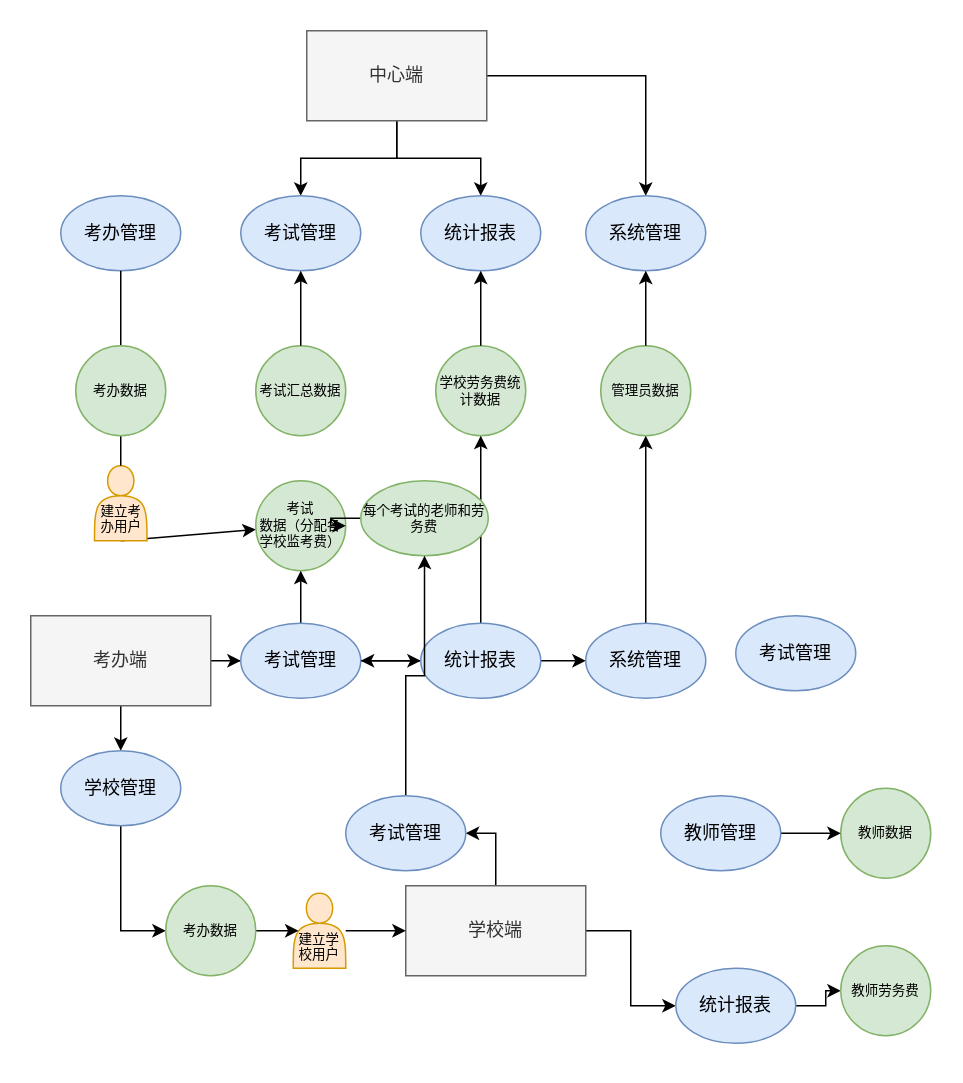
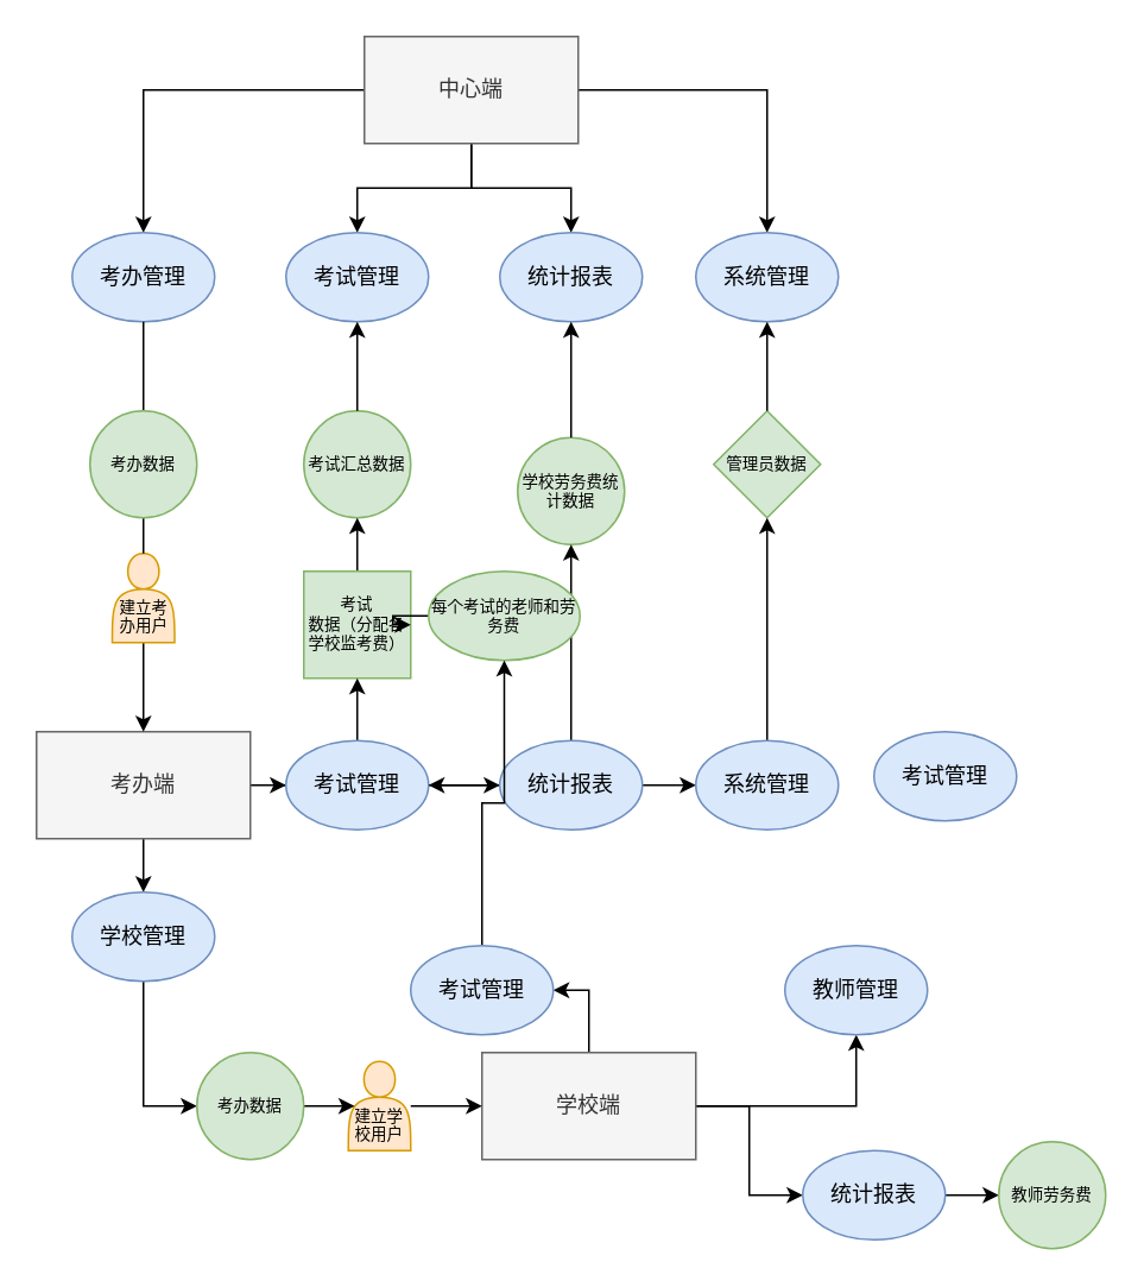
  <mxCell id="0" />
  <mxCell id="1" parent="0" />
+ <mxCell id="2" style="edgeStyle=orthogonalEdgeStyle;rounded=0;orthogonalLoop=1;jettySize=auto;html=1;entryX=0.5;entryY=0;entryDx=0;entryDy=0;fontSize=9;" edge="1" parent="1" source="6" target="14"><mxGeometry relative="1" as="geometry" /></mxCell>
  <mxCell id="3" style="edgeStyle=orthogonalEdgeStyle;rounded=0;orthogonalLoop=1;jettySize=auto;html=1;entryX=0.5;entryY=0;entryDx=0;entryDy=0;fontSize=9;" edge="1" parent="1" source="6" target="15"><mxGeometry relative="1" as="geometry" /></mxCell>
  <mxCell id="4" style="edgeStyle=orthogonalEdgeStyle;rounded=0;orthogonalLoop=1;jettySize=auto;html=1;entryX=0.5;entryY=0;entryDx=0;entryDy=0;fontSize=9;" edge="1" parent="1" source="6" target="16"><mxGeometry relative="1" as="geometry" /></mxCell>
  <mxCell id="5" style="edgeStyle=orthogonalEdgeStyle;rounded=0;orthogonalLoop=1;jettySize=auto;html=1;entryX=0.5;entryY=0;entryDx=0;entryDy=0;fontSize=9;" edge="1" parent="1" source="6" target="17"><mxGeometry relative="1" as="geometry" /></mxCell>
  <mxCell id="6" value="中心端" style="rounded=0;whiteSpace=wrap;html=1;fillColor=#f5f5f5;fontColor=#333333;strokeColor=#666666;" vertex="1" parent="1"><mxGeometry x="204" y="20" width="120" height="60" as="geometry" /></mxCell>
  <mxCell id="7" style="edgeStyle=orthogonalEdgeStyle;rounded=0;orthogonalLoop=1;jettySize=auto;html=1;fontSize=9;" edge="1" parent="1" source="9" target="30"><mxGeometry relative="1" as="geometry" /></mxCell>
  <mxCell id="8" style="edgeStyle=orthogonalEdgeStyle;rounded=0;orthogonalLoop=1;jettySize=auto;html=1;entryX=0;entryY=0.5;entryDx=0;entryDy=0;fontSize=9;" edge="1" parent="1" source="9" target="39"><mxGeometry relative="1" as="geometry" /></mxCell>
  <mxCell id="9" value="考办端" style="rounded=0;whiteSpace=wrap;html=1;fillColor=#f5f5f5;fontColor=#333333;strokeColor=#666666;" vertex="1" parent="1"><mxGeometry x="20" y="410" width="120" height="60" as="geometry" /></mxCell>
+ <mxCell id="10" style="edgeStyle=orthogonalEdgeStyle;rounded=0;orthogonalLoop=1;jettySize=auto;html=1;fontSize=9;" edge="1" parent="1" source="13" target="48"><mxGeometry relative="1" as="geometry" /></mxCell>
  <mxCell id="11" style="edgeStyle=orthogonalEdgeStyle;rounded=0;orthogonalLoop=1;jettySize=auto;html=1;entryX=1;entryY=0.5;entryDx=0;entryDy=0;fontSize=9;" edge="1" parent="1" source="13" target="53"><mxGeometry relative="1" as="geometry" /></mxCell>
  <mxCell id="12" style="edgeStyle=orthogonalEdgeStyle;rounded=0;orthogonalLoop=1;jettySize=auto;html=1;entryX=0;entryY=0.5;entryDx=0;entryDy=0;fontSize=9;" edge="1" parent="1" source="13" target="55"><mxGeometry relative="1" as="geometry" /></mxCell>
  <mxCell id="13" value="学校端" style="rounded=0;whiteSpace=wrap;html=1;fillColor=#f5f5f5;fontColor=#333333;strokeColor=#666666;" vertex="1" parent="1"><mxGeometry x="270" y="590" width="120" height="60" as="geometry" /></mxCell>
  <mxCell id="14" value="考办管理" style="ellipse;whiteSpace=wrap;html=1;fillColor=#dae8fc;strokeColor=#6c8ebf;" vertex="1" parent="1"><mxGeometry x="40" y="130" width="80" height="50" as="geometry" /></mxCell>
  <mxCell id="15" value="考试管理" style="ellipse;whiteSpace=wrap;html=1;fillColor=#dae8fc;strokeColor=#6c8ebf;" vertex="1" parent="1"><mxGeometry x="160" y="130" width="80" height="50" as="geometry" /></mxCell>
  <mxCell id="16" value="统计报表" style="ellipse;whiteSpace=wrap;html=1;fillColor=#dae8fc;strokeColor=#6c8ebf;" vertex="1" parent="1"><mxGeometry x="280" y="130" width="80" height="50" as="geometry" /></mxCell>
  <mxCell id="17" value="系统管理" style="ellipse;whiteSpace=wrap;html=1;fillColor=#dae8fc;strokeColor=#6c8ebf;" vertex="1" parent="1"><mxGeometry x="390" y="130" width="80" height="50" as="geometry" /></mxCell>
- <mxCell id="18" value="" style="endArrow=classic;html=1;rounded=0;exitX=0.5;exitY=1;exitDx=0;exitDy=0;startArrow=none;" edge="1" parent="1" source="26" target="36"><mxGeometry width="50" height="50" relative="1" as="geometry"><mxPoint x="80" y="250" as="sourcePoint" /><mxPoint x="270" y="200" as="targetPoint" /></mxGeometry></mxCell>
+ <mxCell id="18" value="" style="endArrow=classic;html=1;rounded=0;entryX=0.5;entryY=0;entryDx=0;entryDy=0;exitX=0.5;exitY=1;exitDx=0;exitDy=0;startArrow=none;" edge="1" parent="1" source="26" target="9"><mxGeometry width="50" height="50" relative="1" as="geometry"><mxPoint x="80" y="250" as="sourcePoint" /><mxPoint x="270" y="200" as="targetPoint" /></mxGeometry></mxCell>
  <mxCell id="19" value="" style="endArrow=none;html=1;rounded=0;entryX=0.5;entryY=0;entryDx=0;entryDy=0;exitX=0.5;exitY=1;exitDx=0;exitDy=0;" edge="1" parent="1" source="14"><mxGeometry width="50" height="50" relative="1" as="geometry"><mxPoint x="80" y="190" as="sourcePoint" /><mxPoint x="80" y="230" as="targetPoint" /></mxGeometry></mxCell>
  <mxCell id="20" value="考试汇总数据" style="ellipse;whiteSpace=wrap;html=1;aspect=fixed;fontSize=9;fillColor=#d5e8d4;strokeColor=#82b366;" vertex="1" parent="1"><mxGeometry x="170" y="230" width="60" height="60" as="geometry" /></mxCell>
- <mxCell id="21" value="学校劳务费统计数据" style="ellipse;whiteSpace=wrap;html=1;aspect=fixed;fontSize=9;fillColor=#d5e8d4;strokeColor=#82b366;" vertex="1" parent="1"><mxGeometry x="290" y="230" width="60" height="60" as="geometry" /></mxCell>
+ <mxCell id="21" value="学校劳务费统计数据" style="ellipse;whiteSpace=wrap;html=1;aspect=fixed;fontSize=9;fillColor=#d5e8d4;strokeColor=#82b366;" vertex="1" parent="1"><mxGeometry x="290" y="245" width="60" height="60" as="geometry" /></mxCell>
  <mxCell id="22" value="" style="endArrow=classic;html=1;rounded=0;fontSize=9;entryX=0.5;entryY=1;entryDx=0;entryDy=0;exitX=0.5;exitY=0;exitDx=0;exitDy=0;" edge="1" parent="1" source="20" target="15"><mxGeometry width="50" height="50" relative="1" as="geometry"><mxPoint x="220" y="230" as="sourcePoint" /><mxPoint x="270" y="180" as="targetPoint" /></mxGeometry></mxCell>
  <mxCell id="23" value="" style="endArrow=classic;html=1;rounded=0;fontSize=9;entryX=0.5;entryY=1;entryDx=0;entryDy=0;exitX=0.5;exitY=0;exitDx=0;exitDy=0;" edge="1" parent="1" source="21" target="16"><mxGeometry width="50" height="50" relative="1" as="geometry"><mxPoint x="320" y="220" as="sourcePoint" /><mxPoint x="350" y="180" as="targetPoint" /></mxGeometry></mxCell>
- <mxCell id="24" value="管理员数据" style="ellipse;whiteSpace=wrap;html=1;aspect=fixed;fontSize=9;fillColor=#d5e8d4;strokeColor=#82b366;" vertex="1" parent="1"><mxGeometry x="400" y="230" width="60" height="60" as="geometry" /></mxCell>
+ <mxCell id="24" value="管理员数据" style="rhombus;whiteSpace=wrap;html=1;aspect=fixed;fontSize=9;fillColor=#d5e8d4;strokeColor=#82b366;" vertex="1" parent="1"><mxGeometry x="400" y="230" width="60" height="60" as="geometry" /></mxCell>
  <mxCell id="25" value="" style="endArrow=classic;html=1;rounded=0;fontSize=9;exitX=0.5;exitY=0;exitDx=0;exitDy=0;" edge="1" parent="1" source="24" target="17"><mxGeometry width="50" height="50" relative="1" as="geometry"><mxPoint x="410" y="240" as="sourcePoint" /><mxPoint x="460" y="190" as="targetPoint" /></mxGeometry></mxCell>
  <mxCell id="26" value="&lt;br&gt;&lt;br&gt;建立考办用户" style="shape=actor;whiteSpace=wrap;html=1;fontSize=9;labelPosition=center;verticalLabelPosition=middle;align=center;verticalAlign=middle;fillColor=#ffe6cc;strokeColor=#d79b00;" vertex="1" parent="1"><mxGeometry x="62.5" y="310" width="35" height="50" as="geometry" /></mxCell>
  <mxCell id="27" value="" style="endArrow=none;html=1;rounded=0;entryX=0.5;entryY=0;entryDx=0;entryDy=0;startArrow=none;exitX=0.5;exitY=1;exitDx=0;exitDy=0;" edge="1" parent="1" source="28" target="26"><mxGeometry width="50" height="50" relative="1" as="geometry"><mxPoint x="80" y="270" as="sourcePoint" /><mxPoint x="80" y="380" as="targetPoint" /></mxGeometry></mxCell>
  <mxCell id="28" value="考办数据" style="ellipse;whiteSpace=wrap;html=1;aspect=fixed;fontSize=9;fillColor=#d5e8d4;strokeColor=#82b366;" vertex="1" parent="1"><mxGeometry x="50" y="230" width="60" height="60" as="geometry" /></mxCell>
  <mxCell id="29" style="edgeStyle=orthogonalEdgeStyle;rounded=0;orthogonalLoop=1;jettySize=auto;html=1;entryX=0;entryY=0.5;entryDx=0;entryDy=0;fontSize=9;" edge="1" parent="1" source="30" target="34"><mxGeometry relative="1" as="geometry" /></mxCell>
  <mxCell id="30" value="学校管理" style="ellipse;whiteSpace=wrap;html=1;fillColor=#dae8fc;strokeColor=#6c8ebf;" vertex="1" parent="1"><mxGeometry x="40" y="500" width="80" height="50" as="geometry" /></mxCell>
  <mxCell id="31" style="edgeStyle=orthogonalEdgeStyle;rounded=0;orthogonalLoop=1;jettySize=auto;html=1;entryX=0;entryY=0.5;entryDx=0;entryDy=0;fontSize=9;" edge="1" parent="1" source="32" target="13"><mxGeometry relative="1" as="geometry" /></mxCell>
  <mxCell id="32" value="&lt;br&gt;&lt;br&gt;建立学校用户" style="shape=actor;whiteSpace=wrap;html=1;fontSize=9;labelPosition=center;verticalLabelPosition=middle;align=center;verticalAlign=middle;fillColor=#ffe6cc;strokeColor=#d79b00;" vertex="1" parent="1"><mxGeometry x="195" y="595" width="35" height="50" as="geometry" /></mxCell>
  <mxCell id="33" style="edgeStyle=orthogonalEdgeStyle;rounded=0;orthogonalLoop=1;jettySize=auto;html=1;entryX=0.1;entryY=0.5;entryDx=0;entryDy=0;entryPerimeter=0;fontSize=9;" edge="1" parent="1" source="34" target="32"><mxGeometry relative="1" as="geometry" /></mxCell>
  <mxCell id="34" value="考办数据" style="ellipse;whiteSpace=wrap;html=1;aspect=fixed;fontSize=9;fillColor=#d5e8d4;strokeColor=#82b366;" vertex="1" parent="1"><mxGeometry x="110" y="590" width="60" height="60" as="geometry" /></mxCell>
- <mxCell id="36" value="考试&lt;br&gt;数据（分配各学校监考费）" style="ellipse;whiteSpace=wrap;html=1;aspect=fixed;fontSize=9;fillColor=#d5e8d4;strokeColor=#82b366;" vertex="1" parent="1"><mxGeometry x="170" y="320" width="60" height="60" as="geometry" /></mxCell>
+ <mxCell id="35" style="edgeStyle=orthogonalEdgeStyle;rounded=0;orthogonalLoop=1;jettySize=auto;html=1;fontSize=9;" edge="1" parent="1" source="36" target="20"><mxGeometry relative="1" as="geometry" /></mxCell>
+ <mxCell id="36" value="考试&lt;br&gt;数据（分配各学校监考费）" style="whiteSpace=wrap;html=1;aspect=fixed;fontSize=9;fillColor=#d5e8d4;strokeColor=#82b366;rounded=0;" vertex="1" parent="1"><mxGeometry x="170" y="320" width="60" height="60" as="geometry" /></mxCell>
  <mxCell id="37" style="edgeStyle=orthogonalEdgeStyle;rounded=0;orthogonalLoop=1;jettySize=auto;html=1;entryX=0.5;entryY=1;entryDx=0;entryDy=0;fontSize=9;" edge="1" parent="1" source="39" target="36"><mxGeometry relative="1" as="geometry" /></mxCell>
  <mxCell id="38" style="edgeStyle=orthogonalEdgeStyle;rounded=0;orthogonalLoop=1;jettySize=auto;html=1;fontSize=9;" edge="1" parent="1" source="39" target="43"><mxGeometry relative="1" as="geometry" /></mxCell>
  <mxCell id="39" value="考试管理" style="ellipse;whiteSpace=wrap;html=1;fillColor=#dae8fc;strokeColor=#6c8ebf;" vertex="1" parent="1"><mxGeometry x="160" y="415" width="80" height="50" as="geometry" /></mxCell>
  <mxCell id="40" style="edgeStyle=orthogonalEdgeStyle;rounded=0;orthogonalLoop=1;jettySize=auto;html=1;entryX=0.5;entryY=1;entryDx=0;entryDy=0;fontSize=9;" edge="1" parent="1" source="43" target="21"><mxGeometry relative="1" as="geometry" /></mxCell>
  <mxCell id="41" style="edgeStyle=orthogonalEdgeStyle;rounded=0;orthogonalLoop=1;jettySize=auto;html=1;entryX=0;entryY=0.5;entryDx=0;entryDy=0;fontSize=9;" edge="1" parent="1" source="43" target="45"><mxGeometry relative="1" as="geometry" /></mxCell>
  <mxCell id="42" value="" style="edgeStyle=orthogonalEdgeStyle;rounded=0;orthogonalLoop=1;jettySize=auto;html=1;fontSize=9;" edge="1" parent="1" source="43" target="39"><mxGeometry relative="1" as="geometry" /></mxCell>
  <mxCell id="43" value="统计报表" style="ellipse;whiteSpace=wrap;html=1;fillColor=#dae8fc;strokeColor=#6c8ebf;" vertex="1" parent="1"><mxGeometry x="280" y="415" width="80" height="50" as="geometry" /></mxCell>
  <mxCell id="44" style="edgeStyle=orthogonalEdgeStyle;rounded=0;orthogonalLoop=1;jettySize=auto;html=1;entryX=0.5;entryY=1;entryDx=0;entryDy=0;fontSize=9;" edge="1" parent="1" source="45" target="24"><mxGeometry relative="1" as="geometry" /></mxCell>
  <mxCell id="45" value="系统管理" style="ellipse;whiteSpace=wrap;html=1;fillColor=#dae8fc;strokeColor=#6c8ebf;" vertex="1" parent="1"><mxGeometry x="390" y="415" width="80" height="50" as="geometry" /></mxCell>
- <mxCell id="46" value="教师数据" style="ellipse;whiteSpace=wrap;html=1;aspect=fixed;fontSize=9;fillColor=#d5e8d4;strokeColor=#82b366;" vertex="1" parent="1"><mxGeometry x="560" y="525" width="60" height="60" as="geometry" /></mxCell>
- <mxCell id="47" style="edgeStyle=orthogonalEdgeStyle;rounded=0;orthogonalLoop=1;jettySize=auto;html=1;fontSize=9;" edge="1" parent="1" source="48" target="46"><mxGeometry relative="1" as="geometry" /></mxCell>
  <mxCell id="48" value="教师管理" style="ellipse;whiteSpace=wrap;html=1;fillColor=#dae8fc;strokeColor=#6c8ebf;" vertex="1" parent="1"><mxGeometry x="440" y="530" width="80" height="50" as="geometry" /></mxCell>
  <mxCell id="49" value="考试管理" style="ellipse;whiteSpace=wrap;html=1;fillColor=#dae8fc;strokeColor=#6c8ebf;" vertex="1" parent="1"><mxGeometry x="490" y="410" width="80" height="50" as="geometry" /></mxCell>
  <mxCell id="50" style="edgeStyle=orthogonalEdgeStyle;rounded=0;orthogonalLoop=1;jettySize=auto;html=1;entryX=1;entryY=0.5;entryDx=0;entryDy=0;fontSize=9;" edge="1" parent="1" source="51" target="36"><mxGeometry relative="1" as="geometry" /></mxCell>
  <mxCell id="51" value="每个考试的老师和劳务费" style="ellipse;whiteSpace=wrap;html=1;aspect=fixed;fontSize=9;fillColor=#d5e8d4;strokeColor=#82b366;" vertex="1" parent="1"><mxGeometry x="240" y="320" width="85" height="50" as="geometry" /></mxCell>
  <mxCell id="52" style="edgeStyle=orthogonalEdgeStyle;rounded=0;orthogonalLoop=1;jettySize=auto;html=1;entryX=0.5;entryY=1;entryDx=0;entryDy=0;fontSize=9;" edge="1" parent="1" source="53" target="51"><mxGeometry relative="1" as="geometry" /></mxCell>
  <mxCell id="53" value="考试管理" style="ellipse;whiteSpace=wrap;html=1;fillColor=#dae8fc;strokeColor=#6c8ebf;" vertex="1" parent="1"><mxGeometry x="230" y="530" width="80" height="50" as="geometry" /></mxCell>
  <mxCell id="54" style="edgeStyle=orthogonalEdgeStyle;rounded=0;orthogonalLoop=1;jettySize=auto;html=1;entryX=0;entryY=0.5;entryDx=0;entryDy=0;fontSize=9;" edge="1" parent="1" source="55" target="56"><mxGeometry relative="1" as="geometry" /></mxCell>
  <mxCell id="55" value="统计报表" style="ellipse;whiteSpace=wrap;html=1;fillColor=#dae8fc;strokeColor=#6c8ebf;" vertex="1" parent="1"><mxGeometry x="450" y="645" width="80" height="50" as="geometry" /></mxCell>
- <mxCell id="56" value="教师劳务费" style="ellipse;whiteSpace=wrap;html=1;aspect=fixed;fontSize=9;fillColor=#d5e8d4;strokeColor=#82b366;" vertex="1" parent="1"><mxGeometry x="560" y="630" width="60" height="60" as="geometry" /></mxCell>
+ <mxCell id="56" value="教师劳务费" style="ellipse;whiteSpace=wrap;html=1;aspect=fixed;fontSize=9;fillColor=#d5e8d4;strokeColor=#82b366;" vertex="1" parent="1"><mxGeometry x="560" y="640" width="60" height="60" as="geometry" /></mxCell>
